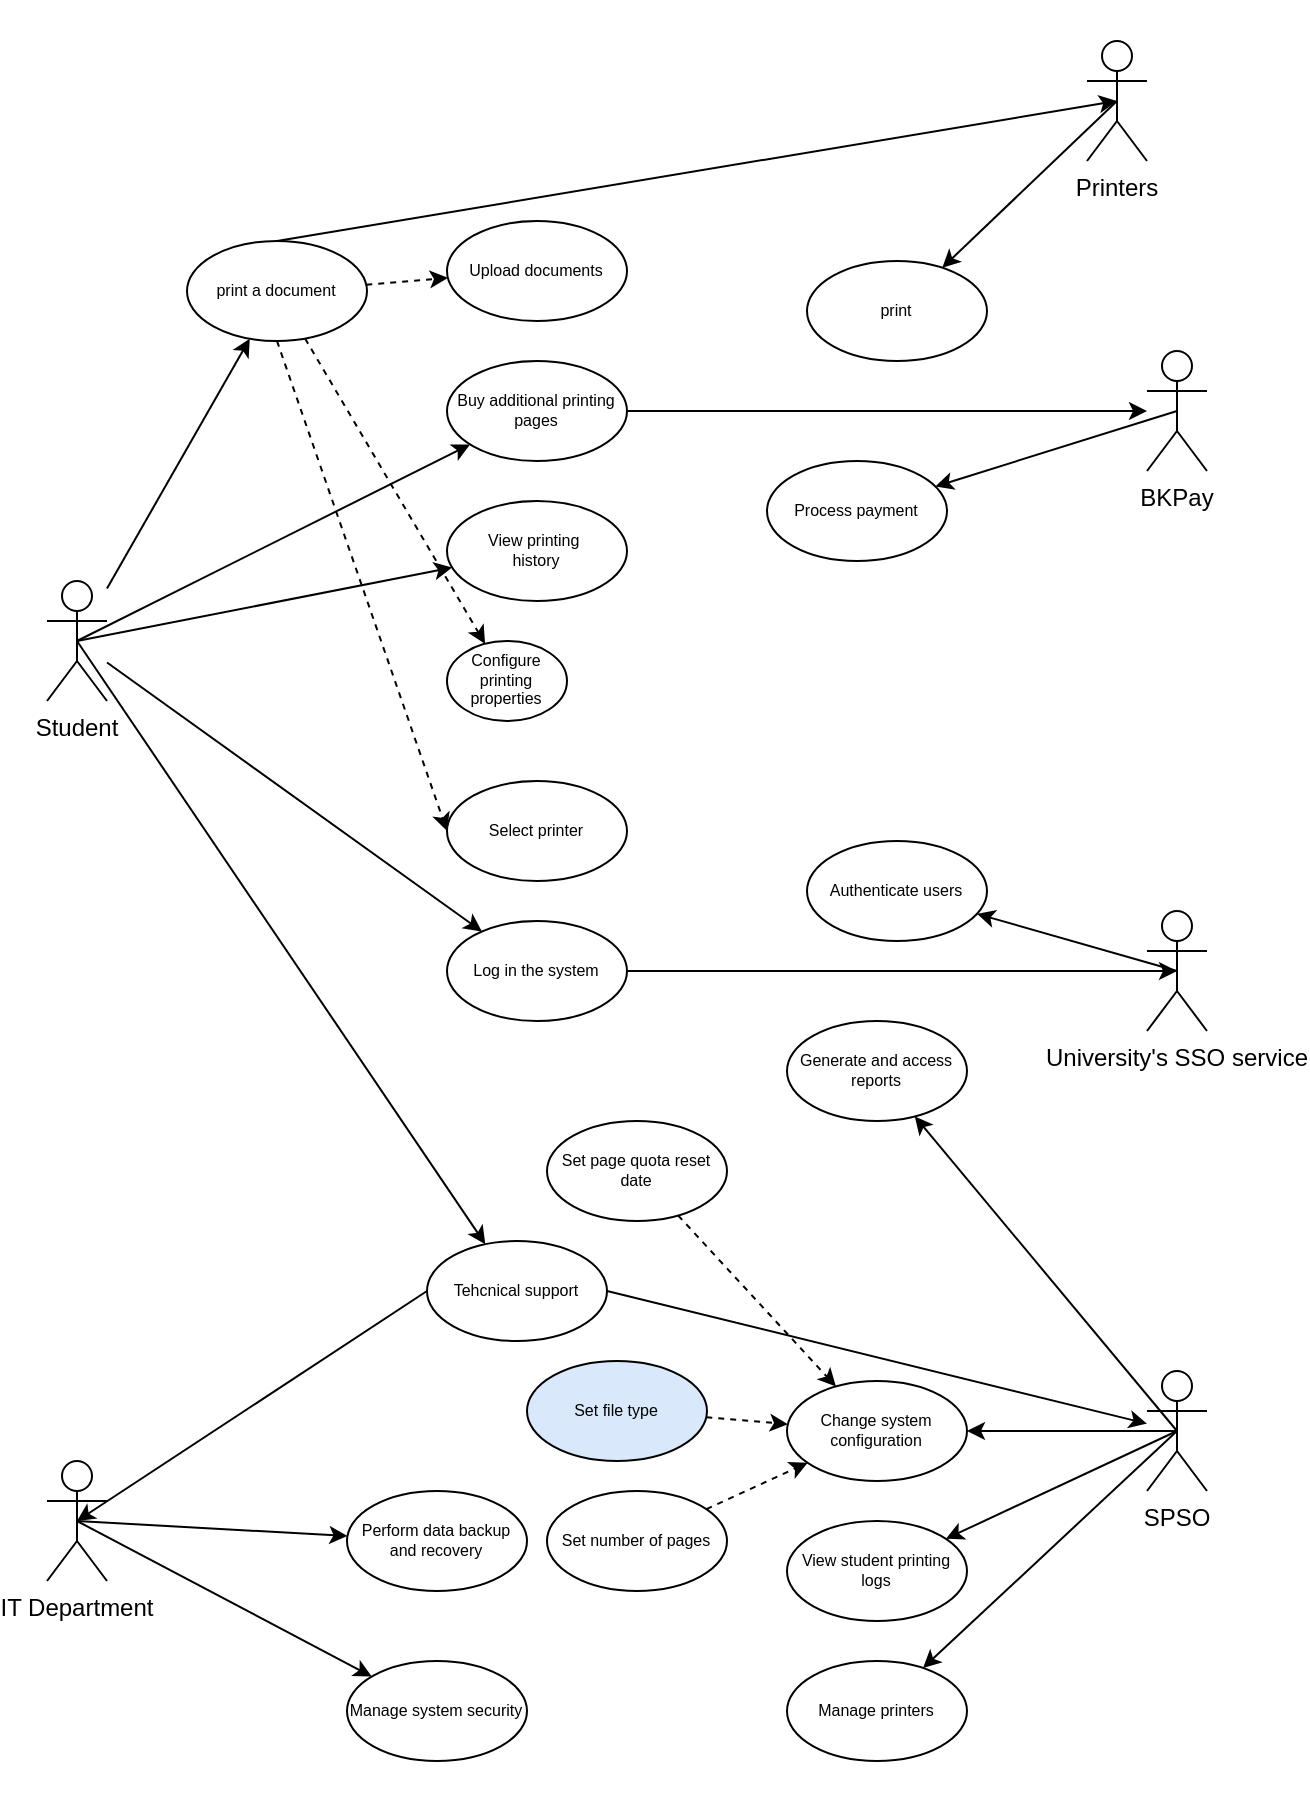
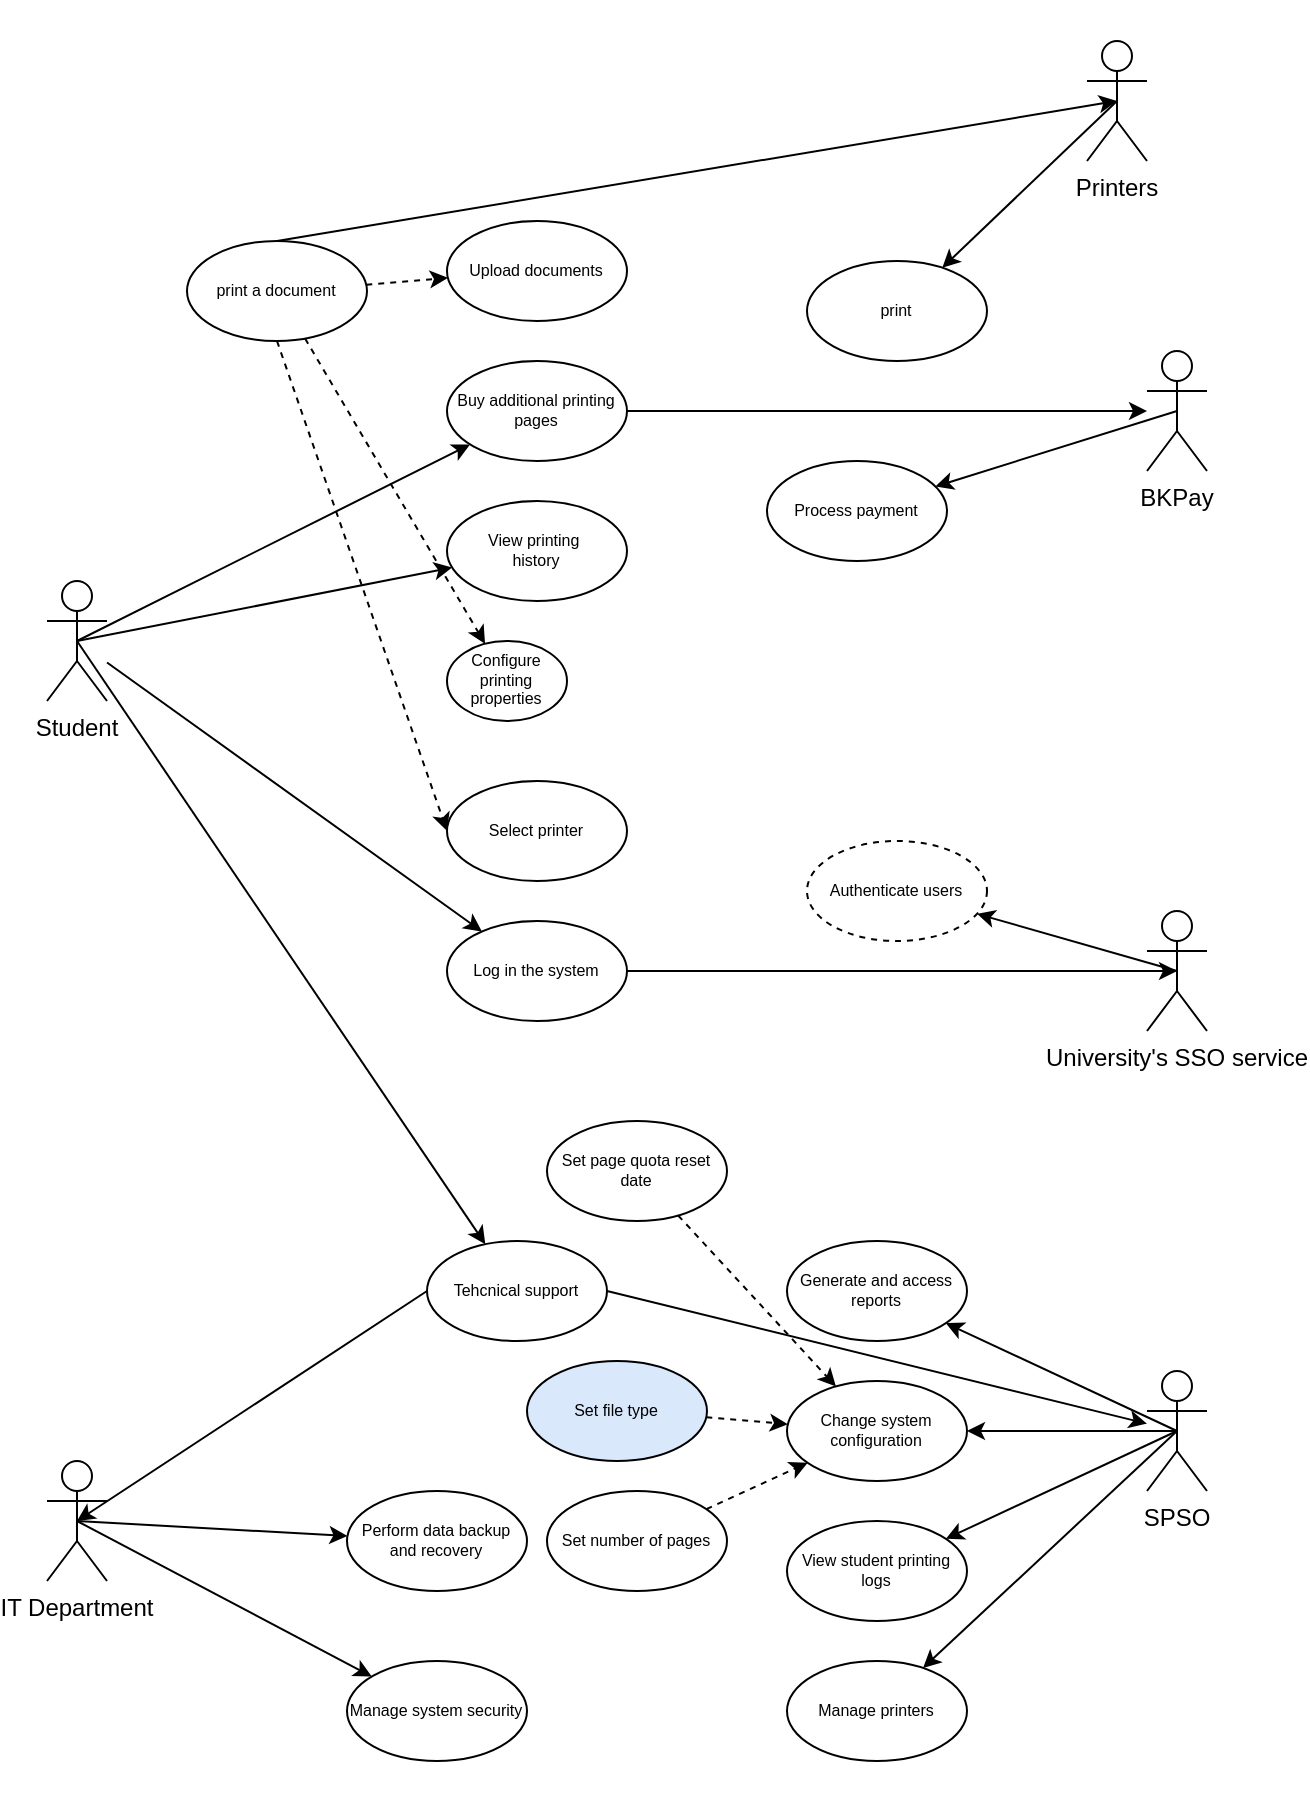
  <mxCell id="0" />
  <mxCell id="1" parent="0" />
  <mxCell id="2" style="edgeStyle=none;shape=connector;rounded=0;orthogonalLoop=1;jettySize=auto;html=1;strokeColor=default;align=center;verticalAlign=middle;fontFamily=Helvetica;fontSize=11;fontColor=default;labelBackgroundColor=default;endArrow=classic;" edge="1" parent="1" source="6" target="36"><mxGeometry relative="1" as="geometry" /></mxCell>
  <mxCell id="3" style="edgeStyle=none;shape=connector;rounded=0;orthogonalLoop=1;jettySize=auto;html=1;exitX=0.5;exitY=0.5;exitDx=0;exitDy=0;exitPerimeter=0;strokeColor=default;align=center;verticalAlign=middle;fontFamily=Helvetica;fontSize=11;fontColor=default;labelBackgroundColor=default;endArrow=classic;" edge="1" parent="1" source="6" target="21"><mxGeometry relative="1" as="geometry" /></mxCell>
  <mxCell id="4" style="edgeStyle=none;shape=connector;rounded=0;orthogonalLoop=1;jettySize=auto;html=1;exitX=0.5;exitY=0.5;exitDx=0;exitDy=0;exitPerimeter=0;strokeColor=default;align=center;verticalAlign=middle;fontFamily=Helvetica;fontSize=11;fontColor=default;labelBackgroundColor=default;endArrow=classic;" edge="1" parent="1" source="6" target="20"><mxGeometry relative="1" as="geometry" /></mxCell>
  <mxCell id="5" style="edgeStyle=none;shape=connector;rounded=0;orthogonalLoop=1;jettySize=auto;html=1;exitX=0.5;exitY=0.5;exitDx=0;exitDy=0;exitPerimeter=0;strokeColor=default;align=center;verticalAlign=middle;fontFamily=Helvetica;fontSize=11;fontColor=default;labelBackgroundColor=default;endArrow=classic;" edge="1" parent="1" source="6" target="24"><mxGeometry relative="1" as="geometry" /></mxCell>
  <mxCell id="6" value="Student" style="shape=umlActor;verticalLabelPosition=bottom;verticalAlign=top;html=1;outlineConnect=0;" vertex="1" parent="1"><mxGeometry x="20" y="290" width="30" height="60" as="geometry" /></mxCell>
  <mxCell id="7" style="edgeStyle=none;shape=connector;rounded=0;orthogonalLoop=1;jettySize=auto;html=1;exitX=0.5;exitY=0.5;exitDx=0;exitDy=0;exitPerimeter=0;strokeColor=default;align=center;verticalAlign=middle;fontFamily=Helvetica;fontSize=11;fontColor=default;labelBackgroundColor=default;endArrow=classic;" edge="1" parent="1" source="9" target="25"><mxGeometry relative="1" as="geometry" /></mxCell>
  <mxCell id="8" style="edgeStyle=none;shape=connector;rounded=0;orthogonalLoop=1;jettySize=auto;html=1;exitX=0.5;exitY=0.5;exitDx=0;exitDy=0;exitPerimeter=0;strokeColor=default;align=center;verticalAlign=middle;fontFamily=Helvetica;fontSize=11;fontColor=default;labelBackgroundColor=default;endArrow=classic;" edge="1" parent="1" source="9" target="26"><mxGeometry relative="1" as="geometry" /></mxCell>
  <mxCell id="9" value="IT Department" style="shape=umlActor;verticalLabelPosition=bottom;verticalAlign=top;html=1;outlineConnect=0;" vertex="1" parent="1"><mxGeometry x="20" y="730" width="30" height="60" as="geometry" /></mxCell>
  <mxCell id="10" style="edgeStyle=none;shape=connector;rounded=0;orthogonalLoop=1;jettySize=auto;html=1;exitX=0.5;exitY=0.5;exitDx=0;exitDy=0;exitPerimeter=0;strokeColor=default;align=center;verticalAlign=middle;fontFamily=Helvetica;fontSize=11;fontColor=default;labelBackgroundColor=default;endArrow=classic;" edge="1" parent="1" source="14" target="32"><mxGeometry relative="1" as="geometry" /></mxCell>
  <mxCell id="11" style="edgeStyle=none;shape=connector;rounded=0;orthogonalLoop=1;jettySize=auto;html=1;exitX=0.5;exitY=0.5;exitDx=0;exitDy=0;exitPerimeter=0;strokeColor=default;align=center;verticalAlign=middle;fontFamily=Helvetica;fontSize=11;fontColor=default;labelBackgroundColor=default;endArrow=classic;" edge="1" parent="1" source="14" target="31"><mxGeometry relative="1" as="geometry" /></mxCell>
  <mxCell id="12" style="edgeStyle=none;shape=connector;rounded=0;orthogonalLoop=1;jettySize=auto;html=1;exitX=0.5;exitY=0.5;exitDx=0;exitDy=0;exitPerimeter=0;strokeColor=default;align=center;verticalAlign=middle;fontFamily=Helvetica;fontSize=11;fontColor=default;labelBackgroundColor=default;endArrow=classic;" edge="1" parent="1" source="14" target="30"><mxGeometry relative="1" as="geometry" /></mxCell>
  <mxCell id="13" style="edgeStyle=none;shape=connector;rounded=0;orthogonalLoop=1;jettySize=auto;html=1;exitX=0.5;exitY=0.5;exitDx=0;exitDy=0;exitPerimeter=0;strokeColor=default;align=center;verticalAlign=middle;fontFamily=Helvetica;fontSize=11;fontColor=default;labelBackgroundColor=default;endArrow=classic;" edge="1" parent="1" source="14" target="29"><mxGeometry relative="1" as="geometry" /></mxCell>
  <mxCell id="14" value="SPSO" style="shape=umlActor;verticalLabelPosition=bottom;verticalAlign=top;html=1;outlineConnect=0;" vertex="1" parent="1"><mxGeometry x="570" y="685" width="30" height="60" as="geometry" /></mxCell>
  <mxCell id="15" style="edgeStyle=none;shape=connector;rounded=0;orthogonalLoop=1;jettySize=auto;html=1;exitX=0.5;exitY=0.5;exitDx=0;exitDy=0;exitPerimeter=0;strokeColor=default;align=center;verticalAlign=middle;fontFamily=Helvetica;fontSize=11;fontColor=default;labelBackgroundColor=default;endArrow=classic;" edge="1" parent="1" source="16" target="27"><mxGeometry relative="1" as="geometry" /></mxCell>
  <mxCell id="16" value="University's SSO service" style="shape=umlActor;verticalLabelPosition=bottom;verticalAlign=top;html=1;outlineConnect=0;" vertex="1" parent="1"><mxGeometry x="570" y="455" width="30" height="60" as="geometry" /></mxCell>
  <mxCell id="17" value="Upload documents" style="ellipse;whiteSpace=wrap;html=1;fontSize=8;" vertex="1" parent="1"><mxGeometry x="220" y="110" width="90" height="50" as="geometry" /></mxCell>
  <mxCell id="18" value="Select printer" style="ellipse;whiteSpace=wrap;html=1;fontSize=8;" vertex="1" parent="1"><mxGeometry x="220" y="390" width="90" height="50" as="geometry" /></mxCell>
  <mxCell id="19" style="edgeStyle=none;shape=connector;rounded=0;orthogonalLoop=1;jettySize=auto;html=1;exitX=1;exitY=0.5;exitDx=0;exitDy=0;strokeColor=default;align=center;verticalAlign=middle;fontFamily=Helvetica;fontSize=11;fontColor=default;labelBackgroundColor=default;endArrow=classic;" edge="1" parent="1" source="20" target="35"><mxGeometry relative="1" as="geometry" /></mxCell>
  <mxCell id="20" value="Buy additional printing pages" style="ellipse;whiteSpace=wrap;html=1;fontSize=8;" vertex="1" parent="1"><mxGeometry x="220" y="180" width="90" height="50" as="geometry" /></mxCell>
  <mxCell id="21" value="View printing&amp;nbsp;&lt;div&gt;history&lt;/div&gt;" style="ellipse;whiteSpace=wrap;html=1;fontSize=8;" vertex="1" parent="1"><mxGeometry x="220" y="250" width="90" height="50" as="geometry" /></mxCell>
  <mxCell id="22" value="Configure printing properties" style="ellipse;whiteSpace=wrap;html=1;fontSize=8;" vertex="1" parent="1"><mxGeometry x="220" y="320" width="60" height="40" as="geometry" /></mxCell>
  <mxCell id="23" style="edgeStyle=none;shape=connector;rounded=0;orthogonalLoop=1;jettySize=auto;html=1;exitX=1;exitY=0.5;exitDx=0;exitDy=0;strokeColor=default;align=center;verticalAlign=middle;fontFamily=Helvetica;fontSize=11;fontColor=default;labelBackgroundColor=default;endArrow=classic;" edge="1" parent="1" source="24" target="14"><mxGeometry relative="1" as="geometry" /></mxCell>
  <mxCell id="24" value="Tehcnical support" style="ellipse;whiteSpace=wrap;html=1;fontSize=8;" vertex="1" parent="1"><mxGeometry x="210" y="620" width="90" height="50" as="geometry" /></mxCell>
  <mxCell id="25" value="Perform data backup and recovery" style="ellipse;whiteSpace=wrap;html=1;fontSize=8;" vertex="1" parent="1"><mxGeometry x="170" y="745" width="90" height="50" as="geometry" /></mxCell>
  <mxCell id="26" value="Manage system security" style="ellipse;whiteSpace=wrap;html=1;fontSize=8;" vertex="1" parent="1"><mxGeometry x="170" y="830" width="90" height="50" as="geometry" /></mxCell>
- <mxCell id="27" value="Authenticate users" style="ellipse;whiteSpace=wrap;html=1;fontSize=8;" vertex="1" parent="1"><mxGeometry x="400" y="420" width="90" height="50" as="geometry" /></mxCell>
+ <mxCell id="27" value="Authenticate users" style="ellipse;whiteSpace=wrap;html=1;fontSize=8;dashed=1;" vertex="1" parent="1"><mxGeometry x="400" y="420" width="90" height="50" as="geometry" /></mxCell>
  <mxCell id="28" value="Set page quota reset date" style="ellipse;whiteSpace=wrap;html=1;fontSize=8;" vertex="1" parent="1"><mxGeometry x="270" y="560" width="90" height="50" as="geometry" /></mxCell>
- <mxCell id="29" value="Generate and access reports" style="ellipse;whiteSpace=wrap;html=1;fontSize=8;" vertex="1" parent="1"><mxGeometry x="390" y="510" width="90" height="50" as="geometry" /></mxCell>
+ <mxCell id="29" value="Generate and access reports" style="ellipse;whiteSpace=wrap;html=1;fontSize=8;" vertex="1" parent="1"><mxGeometry x="390" y="620" width="90" height="50" as="geometry" /></mxCell>
  <mxCell id="30" value="Change system configuration" style="ellipse;whiteSpace=wrap;html=1;fontSize=8;" vertex="1" parent="1"><mxGeometry x="390" y="690" width="90" height="50" as="geometry" /></mxCell>
  <mxCell id="31" value="View student printing logs" style="ellipse;whiteSpace=wrap;html=1;fontSize=8;" vertex="1" parent="1"><mxGeometry x="390" y="760" width="90" height="50" as="geometry" /></mxCell>
  <mxCell id="32" value="Manage printers" style="ellipse;whiteSpace=wrap;html=1;fontSize=8;" vertex="1" parent="1"><mxGeometry x="390" y="830" width="90" height="50" as="geometry" /></mxCell>
  <mxCell id="33" value="Process payment" style="ellipse;whiteSpace=wrap;html=1;fontSize=8;" vertex="1" parent="1"><mxGeometry x="380" y="230" width="90" height="50" as="geometry" /></mxCell>
  <mxCell id="34" style="edgeStyle=none;shape=connector;rounded=0;orthogonalLoop=1;jettySize=auto;html=1;exitX=0.5;exitY=0.5;exitDx=0;exitDy=0;exitPerimeter=0;strokeColor=default;align=center;verticalAlign=middle;fontFamily=Helvetica;fontSize=11;fontColor=default;labelBackgroundColor=default;endArrow=classic;" edge="1" parent="1" source="35" target="33"><mxGeometry relative="1" as="geometry" /></mxCell>
  <mxCell id="35" value="BKPay" style="shape=umlActor;verticalLabelPosition=bottom;verticalAlign=top;html=1;outlineConnect=0;" vertex="1" parent="1"><mxGeometry x="570" y="175" width="30" height="60" as="geometry" /></mxCell>
  <mxCell id="36" value="Log in the system" style="ellipse;whiteSpace=wrap;html=1;fontSize=8;" vertex="1" parent="1"><mxGeometry x="220" y="460" width="90" height="50" as="geometry" /></mxCell>
- <mxCell id="37" value="" style="endArrow=classic;html=1;rounded=0;strokeColor=default;align=center;verticalAlign=middle;fontFamily=Helvetica;fontSize=11;fontColor=default;labelBackgroundColor=default;" edge="1" parent="1" source="6" target="39"><mxGeometry width="50" height="50" relative="1" as="geometry"><mxPoint x="40" y="235" as="sourcePoint" /><mxPoint x="90" y="185" as="targetPoint" /></mxGeometry></mxCell>
  <mxCell id="38" style="edgeStyle=none;shape=connector;rounded=0;orthogonalLoop=1;jettySize=auto;html=1;exitX=0.5;exitY=1;exitDx=0;exitDy=0;entryX=0;entryY=0.5;entryDx=0;entryDy=0;strokeColor=default;align=center;verticalAlign=middle;fontFamily=Helvetica;fontSize=11;fontColor=default;labelBackgroundColor=default;endArrow=classic;dashed=1;" edge="1" parent="1" source="39" target="18"><mxGeometry relative="1" as="geometry" /></mxCell>
  <mxCell id="39" value="print a document" style="ellipse;whiteSpace=wrap;html=1;fontSize=8;" vertex="1" parent="1"><mxGeometry x="90" y="120" width="90" height="50" as="geometry" /></mxCell>
  <mxCell id="40" style="edgeStyle=none;shape=connector;rounded=0;orthogonalLoop=1;jettySize=auto;html=1;strokeColor=default;align=center;verticalAlign=middle;fontFamily=Helvetica;fontSize=11;fontColor=default;labelBackgroundColor=default;endArrow=classic;dashed=1;" edge="1" parent="1" source="39" target="22"><mxGeometry relative="1" as="geometry"><mxPoint x="145" y="180" as="sourcePoint" /><mxPoint x="230" y="425" as="targetPoint" /></mxGeometry></mxCell>
  <mxCell id="41" style="edgeStyle=none;shape=connector;rounded=0;orthogonalLoop=1;jettySize=auto;html=1;strokeColor=default;align=center;verticalAlign=middle;fontFamily=Helvetica;fontSize=11;fontColor=default;labelBackgroundColor=default;endArrow=classic;dashed=1;" edge="1" parent="1" source="39" target="17"><mxGeometry relative="1" as="geometry"><mxPoint x="160" y="179" as="sourcePoint" /><mxPoint x="260" y="331" as="targetPoint" /></mxGeometry></mxCell>
  <mxCell id="42" style="edgeStyle=none;shape=connector;rounded=0;orthogonalLoop=1;jettySize=auto;html=1;exitX=1;exitY=0.5;exitDx=0;exitDy=0;entryX=0.5;entryY=0.5;entryDx=0;entryDy=0;entryPerimeter=0;strokeColor=default;align=center;verticalAlign=middle;fontFamily=Helvetica;fontSize=11;fontColor=default;labelBackgroundColor=default;endArrow=classic;" edge="1" parent="1" source="36" target="16"><mxGeometry relative="1" as="geometry" /></mxCell>
  <mxCell id="43" style="edgeStyle=none;shape=connector;rounded=0;orthogonalLoop=1;jettySize=auto;html=1;exitX=0;exitY=0.5;exitDx=0;exitDy=0;entryX=0.5;entryY=0.5;entryDx=0;entryDy=0;entryPerimeter=0;strokeColor=default;align=center;verticalAlign=middle;fontFamily=Helvetica;fontSize=11;fontColor=default;labelBackgroundColor=default;endArrow=classic;" edge="1" parent="1" source="24" target="9"><mxGeometry relative="1" as="geometry" /></mxCell>
  <mxCell id="44" style="edgeStyle=none;shape=connector;rounded=0;orthogonalLoop=1;jettySize=auto;html=1;strokeColor=default;align=center;verticalAlign=middle;fontFamily=Helvetica;fontSize=11;fontColor=default;labelBackgroundColor=default;endArrow=classic;dashed=1;" edge="1" parent="1" source="28" target="30"><mxGeometry relative="1" as="geometry"><mxPoint x="382.5" y="452.5" as="sourcePoint" /><mxPoint x="467.5" y="697.5" as="targetPoint" /></mxGeometry></mxCell>
  <mxCell id="45" value="Set file type" style="ellipse;whiteSpace=wrap;html=1;fontSize=8;fillColor=#dae8fc;" vertex="1" parent="1"><mxGeometry x="260" y="680" width="90" height="50" as="geometry" /></mxCell>
  <mxCell id="46" value="Set number of pages" style="ellipse;whiteSpace=wrap;html=1;fontSize=8;" vertex="1" parent="1"><mxGeometry x="270" y="745" width="90" height="50" as="geometry" /></mxCell>
  <mxCell id="47" style="edgeStyle=none;shape=connector;rounded=0;orthogonalLoop=1;jettySize=auto;html=1;strokeColor=default;align=center;verticalAlign=middle;fontFamily=Helvetica;fontSize=11;fontColor=default;labelBackgroundColor=default;endArrow=classic;dashed=1;" edge="1" parent="1" source="45" target="30"><mxGeometry relative="1" as="geometry"><mxPoint x="346" y="617" as="sourcePoint" /><mxPoint x="424" y="703" as="targetPoint" /></mxGeometry></mxCell>
  <mxCell id="48" style="edgeStyle=none;shape=connector;rounded=0;orthogonalLoop=1;jettySize=auto;html=1;strokeColor=default;align=center;verticalAlign=middle;fontFamily=Helvetica;fontSize=11;fontColor=default;labelBackgroundColor=default;endArrow=classic;dashed=1;" edge="1" parent="1" source="46" target="30"><mxGeometry relative="1" as="geometry"><mxPoint x="356" y="627" as="sourcePoint" /><mxPoint x="434" y="713" as="targetPoint" /></mxGeometry></mxCell>
  <mxCell id="49" style="edgeStyle=none;shape=connector;rounded=0;orthogonalLoop=1;jettySize=auto;html=1;exitX=0.5;exitY=0.5;exitDx=0;exitDy=0;exitPerimeter=0;strokeColor=default;align=center;verticalAlign=middle;fontFamily=Helvetica;fontSize=11;fontColor=default;labelBackgroundColor=default;endArrow=classic;" edge="1" parent="1" source="50" target="51"><mxGeometry relative="1" as="geometry" /></mxCell>
  <mxCell id="50" value="Printers" style="shape=umlActor;verticalLabelPosition=bottom;verticalAlign=top;html=1;outlineConnect=0;" vertex="1" parent="1"><mxGeometry x="540" y="20" width="30" height="60" as="geometry" /></mxCell>
  <mxCell id="51" value="print" style="ellipse;whiteSpace=wrap;html=1;fontSize=8;" vertex="1" parent="1"><mxGeometry x="400" y="130" width="90" height="50" as="geometry" /></mxCell>
  <mxCell id="52" style="edgeStyle=none;shape=connector;rounded=0;orthogonalLoop=1;jettySize=auto;html=1;exitX=0.5;exitY=0;exitDx=0;exitDy=0;entryX=0.5;entryY=0.5;entryDx=0;entryDy=0;entryPerimeter=0;strokeColor=default;align=center;verticalAlign=middle;fontFamily=Helvetica;fontSize=11;fontColor=default;labelBackgroundColor=default;endArrow=classic;" edge="1" parent="1" source="39" target="50"><mxGeometry relative="1" as="geometry" /></mxCell>
